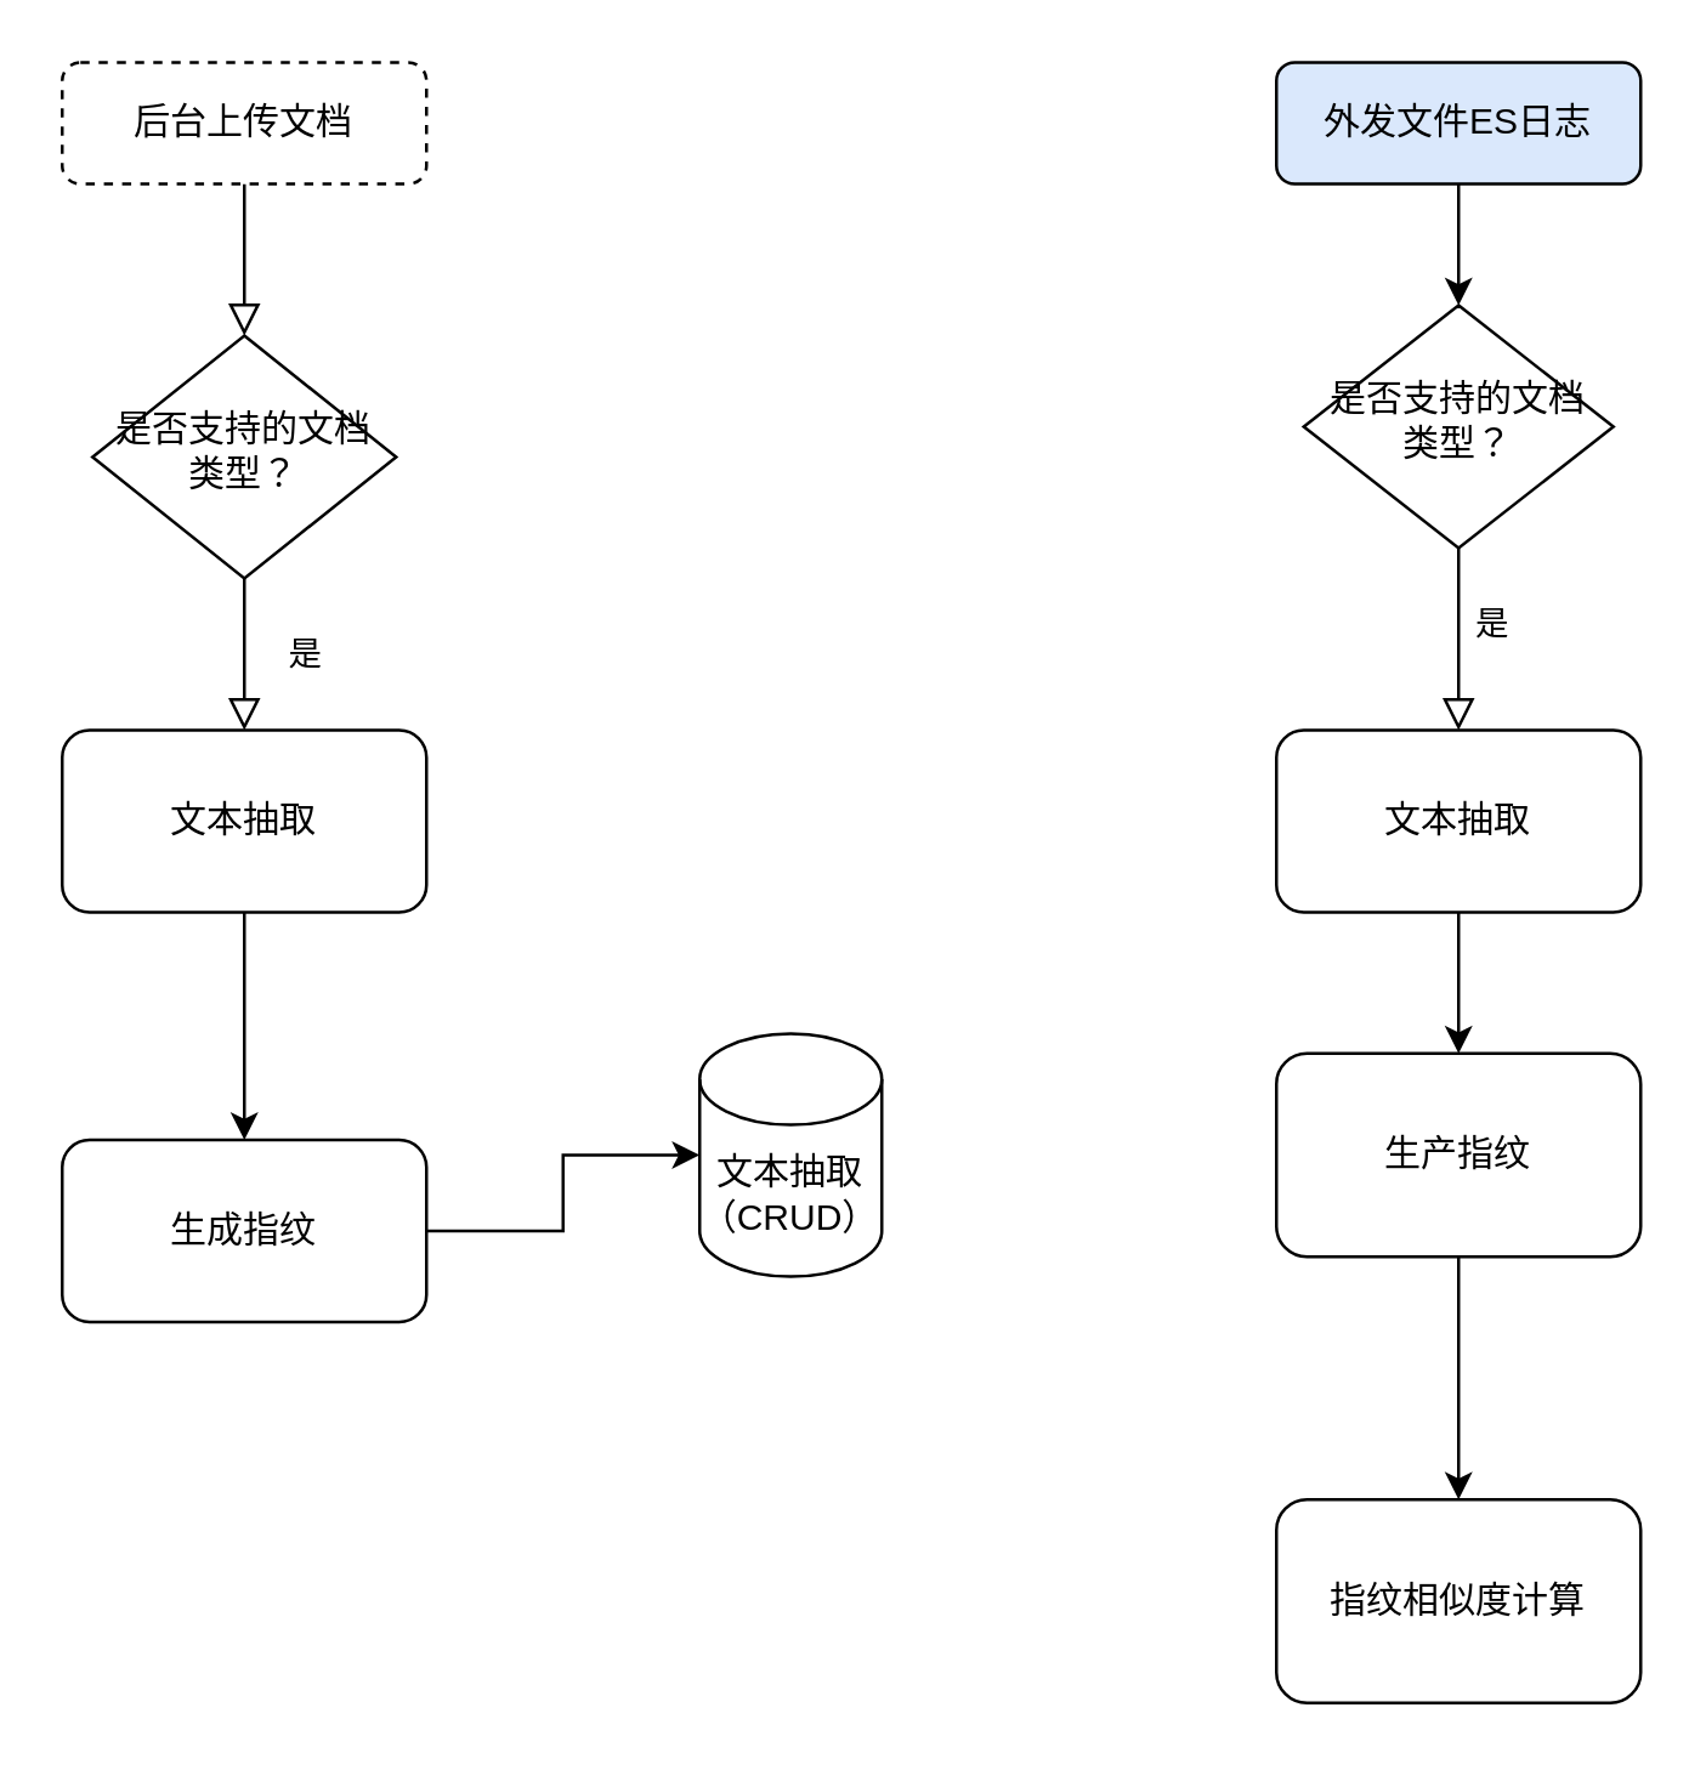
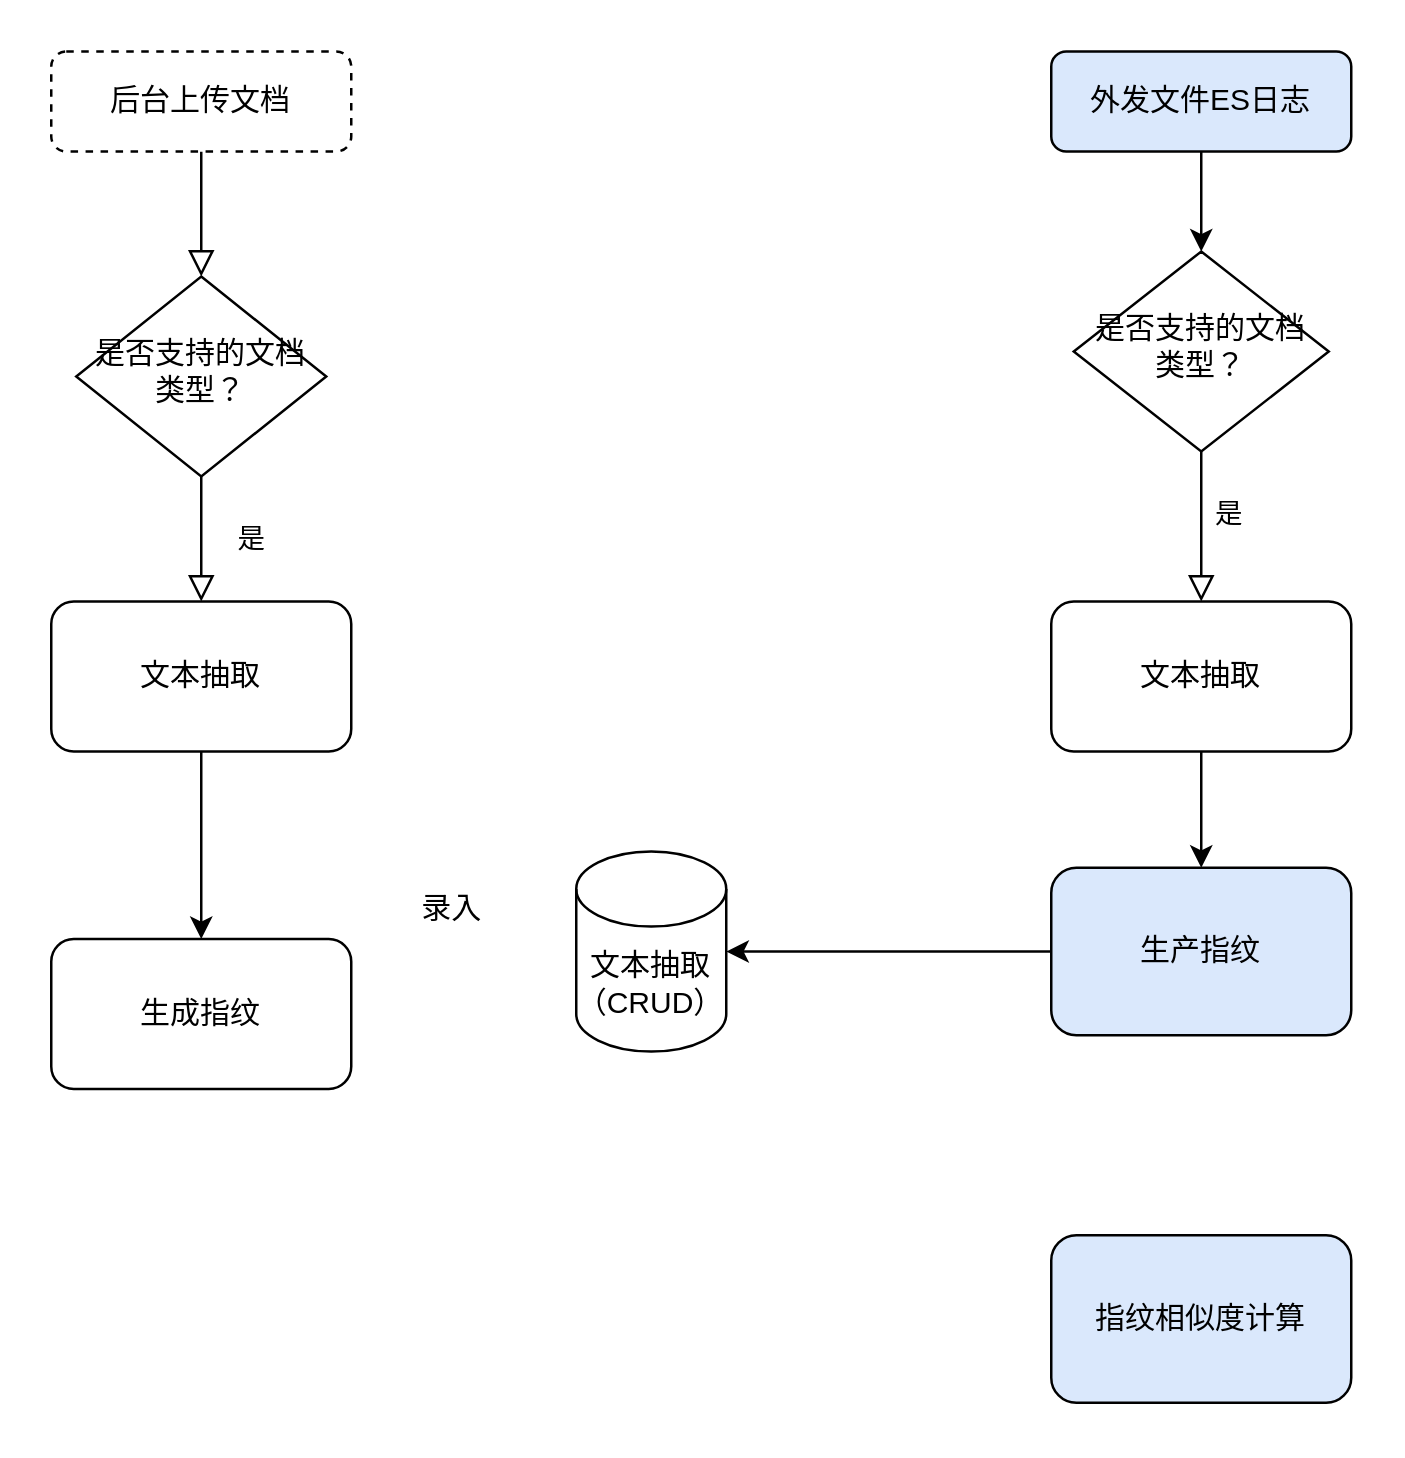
  <mxCell id="0" />
  <mxCell id="1" parent="0" />
  <mxCell id="2" value="" style="rounded=0;html=1;jettySize=auto;orthogonalLoop=1;fontSize=11;endArrow=block;endFill=0;endSize=8;strokeWidth=1;shadow=0;labelBackgroundColor=none;edgeStyle=orthogonalEdgeStyle;" parent="1" source="3" target="5" edge="1"><mxGeometry relative="1" as="geometry" /></mxCell>
  <mxCell id="3" value="后台上传文档" style="rounded=1;whiteSpace=wrap;html=1;fontSize=12;glass=0;strokeWidth=1;shadow=0;dashed=1;" parent="1" vertex="1"><mxGeometry x="20" y="20" width="120" height="40" as="geometry" /></mxCell>
  <mxCell id="4" value="是" style="rounded=0;html=1;jettySize=auto;orthogonalLoop=1;fontSize=11;endArrow=block;endFill=0;endSize=8;strokeWidth=1;shadow=0;labelBackgroundColor=none;edgeStyle=orthogonalEdgeStyle;entryX=0.5;entryY=0;entryDx=0;entryDy=0;" parent="1" source="5" target="9" edge="1"><mxGeometry y="20" relative="1" as="geometry"><mxPoint as="offset" /></mxGeometry></mxCell>
  <mxCell id="5" value="是否支持的文档类型？" style="rhombus;whiteSpace=wrap;html=1;shadow=0;fontFamily=Helvetica;fontSize=12;align=center;strokeWidth=1;spacing=6;spacingTop=-4;" parent="1" vertex="1"><mxGeometry x="30" y="110" width="100" height="80" as="geometry" /></mxCell>
- <mxCell id="6" value="" style="edgeStyle=orthogonalEdgeStyle;rounded=0;orthogonalLoop=1;jettySize=auto;html=1;" edge="1" parent="1" source="7" target="21"><mxGeometry relative="1" as="geometry" /></mxCell>
- <mxCell id="7" value="生产指纹" style="rounded=1;whiteSpace=wrap;html=1;fontSize=12;glass=0;strokeWidth=1;shadow=0;" parent="1" vertex="1"><mxGeometry x="420" y="346.5" width="120" height="67" as="geometry" /></mxCell>
+ <mxCell id="6" value="" style="edgeStyle=orthogonalEdgeStyle;rounded=0;orthogonalLoop=1;jettySize=auto;html=1;" edge="1" parent="1" source="7" target="14"><mxGeometry relative="1" as="geometry" /></mxCell>
+ <mxCell id="7" value="生产指纹" style="rounded=1;whiteSpace=wrap;html=1;fontSize=12;glass=0;strokeWidth=1;shadow=0;fillColor=#dae8fc;" parent="1" vertex="1"><mxGeometry x="420" y="346.5" width="120" height="67" as="geometry" /></mxCell>
  <mxCell id="8" value="" style="edgeStyle=orthogonalEdgeStyle;rounded=0;orthogonalLoop=1;jettySize=auto;html=1;entryX=0.5;entryY=0;entryDx=0;entryDy=0;" edge="1" parent="1" source="9" target="11"><mxGeometry relative="1" as="geometry" /></mxCell>
  <mxCell id="9" value="文本抽取" style="rounded=1;whiteSpace=wrap;html=1;" vertex="1" parent="1"><mxGeometry x="20" y="240" width="120" height="60" as="geometry" /></mxCell>
- <mxCell id="10" value="" style="edgeStyle=orthogonalEdgeStyle;rounded=0;orthogonalLoop=1;jettySize=auto;html=1;" edge="1" parent="1" source="11" target="14"><mxGeometry relative="1" as="geometry" /></mxCell>
  <mxCell id="11" value="生成指纹" style="rounded=1;whiteSpace=wrap;html=1;" vertex="1" parent="1"><mxGeometry x="20" y="375" width="120" height="60" as="geometry" /></mxCell>
  <mxCell id="12" value="" style="edgeStyle=orthogonalEdgeStyle;rounded=0;orthogonalLoop=1;jettySize=auto;html=1;" edge="1" parent="1" source="13" target="17"><mxGeometry relative="1" as="geometry" /></mxCell>
  <mxCell id="13" value="外发文件ES日志" style="rounded=1;whiteSpace=wrap;html=1;fillColor=#dae8fc;" vertex="1" parent="1"><mxGeometry x="420" y="20" width="120" height="40" as="geometry" /></mxCell>
  <mxCell id="14" value="文本抽取（CRUD）" style="shape=cylinder3;whiteSpace=wrap;html=1;boundedLbl=1;backgroundOutline=1;size=15;" vertex="1" parent="1"><mxGeometry x="230" y="340" width="60" height="80" as="geometry" /></mxCell>
  <mxCell id="15" value="" style="rounded=0;html=1;jettySize=auto;orthogonalLoop=1;fontSize=11;endArrow=block;endFill=0;endSize=8;strokeWidth=1;shadow=0;labelBackgroundColor=none;edgeStyle=orthogonalEdgeStyle;entryX=0.5;entryY=0;entryDx=0;entryDy=0;" edge="1" parent="1" source="17" target="20"><mxGeometry y="20" relative="1" as="geometry"><mxPoint as="offset" /><mxPoint x="480" y="234" as="targetPoint" /></mxGeometry></mxCell>
  <mxCell id="16" value="是" style="edgeLabel;html=1;align=center;verticalAlign=middle;resizable=0;points=[];" vertex="1" connectable="0" parent="15"><mxGeometry x="-0.208" y="1" relative="1" as="geometry"><mxPoint x="9" as="offset" /></mxGeometry></mxCell>
  <mxCell id="17" value="是否支持的文档类型？" style="rhombus;whiteSpace=wrap;html=1;shadow=0;fontFamily=Helvetica;fontSize=12;align=center;strokeWidth=1;spacing=6;spacingTop=-4;" vertex="1" parent="1"><mxGeometry x="429" y="100" width="102" height="80" as="geometry" /></mxCell>
+ <mxCell id="18" value="录入" style="text;html=1;align=center;verticalAlign=middle;resizable=0;points=[];autosize=1;strokeColor=none;fillColor=none;" vertex="1" parent="1"><mxGeometry x="155" y="348" width="50" height="30" as="geometry" /></mxCell>
  <mxCell id="19" value="" style="edgeStyle=orthogonalEdgeStyle;rounded=0;orthogonalLoop=1;jettySize=auto;html=1;" edge="1" parent="1" source="20" target="7"><mxGeometry relative="1" as="geometry" /></mxCell>
  <mxCell id="20" value="文本抽取" style="rounded=1;whiteSpace=wrap;html=1;" vertex="1" parent="1"><mxGeometry x="420" y="240" width="120" height="60" as="geometry" /></mxCell>
- <mxCell id="21" value="指纹相似度计算" style="rounded=1;whiteSpace=wrap;html=1;fontSize=12;glass=0;strokeWidth=1;shadow=0;" vertex="1" parent="1"><mxGeometry x="420" y="493.5" width="120" height="67" as="geometry" /></mxCell>
+ <mxCell id="21" value="指纹相似度计算" style="rounded=1;whiteSpace=wrap;html=1;fontSize=12;glass=0;strokeWidth=1;shadow=0;fillColor=#dae8fc;" vertex="1" parent="1"><mxGeometry x="420" y="493.5" width="120" height="67" as="geometry" /></mxCell>
